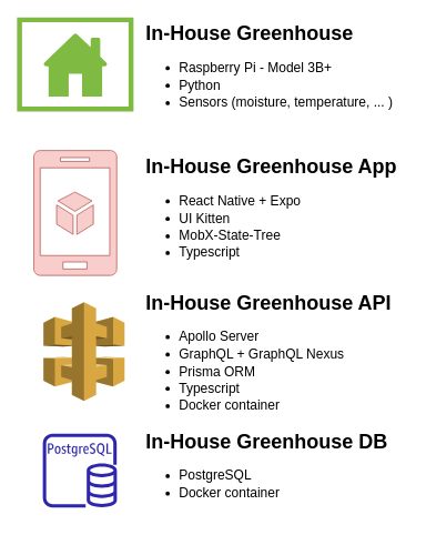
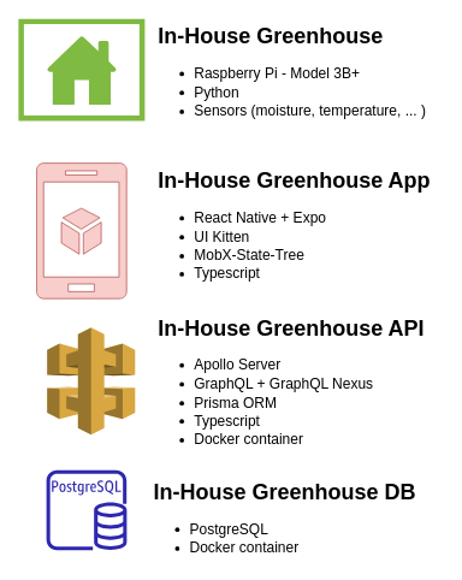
  <mxCell id="0" />
  <mxCell id="1" parent="0" />
  <mxCell id="2" value="" style="sketch=0;pointerEvents=1;shadow=0;dashed=0;html=1;strokeColor=none;labelPosition=center;verticalLabelPosition=bottom;verticalAlign=top;outlineConnect=0;align=center;shape=mxgraph.office.concepts.home_page;fillColor=#7FBA42;" vertex="1" parent="1"><mxGeometry x="20" y="20" width="140" height="113.25" as="geometry" /></mxCell>
  <mxCell id="3" value="&lt;h1&gt;In-House Greenhouse&lt;/h1&gt;&lt;div style=&quot;font-size: 16px&quot;&gt;&lt;ul style=&quot;line-height: 1.3&quot;&gt;&lt;li&gt;Raspberry Pi - Model 3B+&lt;/li&gt;&lt;li&gt;Python&lt;/li&gt;&lt;li&gt;Sensors (moisture, temperature, ... )&lt;/li&gt;&lt;/ul&gt;&lt;/div&gt;" style="text;html=1;strokeColor=none;fillColor=none;spacing=5;spacingTop=-20;whiteSpace=wrap;overflow=hidden;rounded=0;" vertex="1" parent="1"><mxGeometry x="170" y="20" width="320" height="120" as="geometry" /></mxCell>
  <mxCell id="4" value="" style="verticalLabelPosition=bottom;html=1;verticalAlign=top;align=center;shape=mxgraph.azure.mobile_services;pointerEvents=1;fillColor=#f8cecc;strokeColor=#b85450;" vertex="1" parent="1"><mxGeometry x="40" y="180" width="100" height="150" as="geometry" /></mxCell>
  <mxCell id="5" value="&lt;h1&gt;In-House Greenhouse App&lt;/h1&gt;&lt;div style=&quot;font-size: 16px&quot;&gt;&lt;ul style=&quot;line-height: 1.3&quot;&gt;&lt;li&gt;React Native + Expo&lt;/li&gt;&lt;li&gt;UI Kitten&lt;/li&gt;&lt;li&gt;MobX-State-Tree&lt;/li&gt;&lt;li&gt;Typescript&lt;/li&gt;&lt;/ul&gt;&lt;/div&gt;" style="text;html=1;strokeColor=none;fillColor=none;spacing=5;spacingTop=-20;whiteSpace=wrap;overflow=hidden;rounded=0;" vertex="1" parent="1"><mxGeometry x="170" y="180" width="320" height="150" as="geometry" /></mxCell>
  <mxCell id="6" value="" style="outlineConnect=0;dashed=0;verticalLabelPosition=bottom;verticalAlign=top;align=center;html=1;shape=mxgraph.aws3.api_gateway;fillColor=#D9A741;gradientColor=none;" vertex="1" parent="1"><mxGeometry x="51.75" y="362.25" width="97.48" height="118.5" as="geometry" /></mxCell>
  <mxCell id="7" value="&lt;h1&gt;In-House Greenhouse API&lt;/h1&gt;&lt;div style=&quot;font-size: 16px&quot;&gt;&lt;ul style=&quot;line-height: 1.3&quot;&gt;&lt;li&gt;Apollo Server&lt;/li&gt;&lt;li&gt;GraphQL + GraphQL Nexus&lt;/li&gt;&lt;li&gt;Prisma ORM&lt;/li&gt;&lt;li&gt;Typescript&lt;/li&gt;&lt;li&gt;Docker container&lt;/li&gt;&lt;/ul&gt;&lt;/div&gt;" style="text;html=1;strokeColor=none;fillColor=none;spacing=5;spacingTop=-20;whiteSpace=wrap;overflow=hidden;rounded=0;" vertex="1" parent="1"><mxGeometry x="170" y="343" width="320" height="157" as="geometry" /></mxCell>
  <mxCell id="8" value="" style="sketch=0;outlineConnect=0;fontColor=#232F3E;gradientColor=none;fillColor=#2E27AD;strokeColor=none;dashed=0;verticalLabelPosition=bottom;verticalAlign=top;align=center;html=1;fontSize=12;fontStyle=0;aspect=fixed;pointerEvents=1;shape=mxgraph.aws4.rds_postgresql_instance;" vertex="1" parent="1"><mxGeometry x="51" y="520" width="89" height="89" as="geometry" /></mxCell>
- <mxCell id="9" value="&lt;h1&gt;In-House Greenhouse DB&lt;/h1&gt;&lt;div style=&quot;font-size: 16px&quot;&gt;&lt;ul style=&quot;line-height: 1.3&quot;&gt;&lt;li&gt;PostgreSQL&lt;/li&gt;&lt;li&gt;Docker container&lt;/li&gt;&lt;/ul&gt;&lt;/div&gt;" style="text;html=1;strokeColor=none;fillColor=none;spacing=5;spacingTop=-20;whiteSpace=wrap;overflow=hidden;rounded=0;" vertex="1" parent="1"><mxGeometry x="170" y="510" width="320" height="110" as="geometry" /></mxCell>
+ <mxCell id="9" value="&lt;h1&gt;In-House Greenhouse DB&lt;/h1&gt;&lt;div style=&quot;font-size: 16px&quot;&gt;&lt;ul style=&quot;line-height: 1.3&quot;&gt;&lt;li&gt;PostgreSQL&lt;/li&gt;&lt;li&gt;Docker container&lt;/li&gt;&lt;/ul&gt;&lt;/div&gt;" style="text;html=1;strokeColor=none;fillColor=none;spacing=5;spacingTop=-20;whiteSpace=wrap;overflow=hidden;rounded=0;" vertex="1" parent="1"><mxGeometry x="165" y="525" width="320" height="110" as="geometry" /></mxCell>
